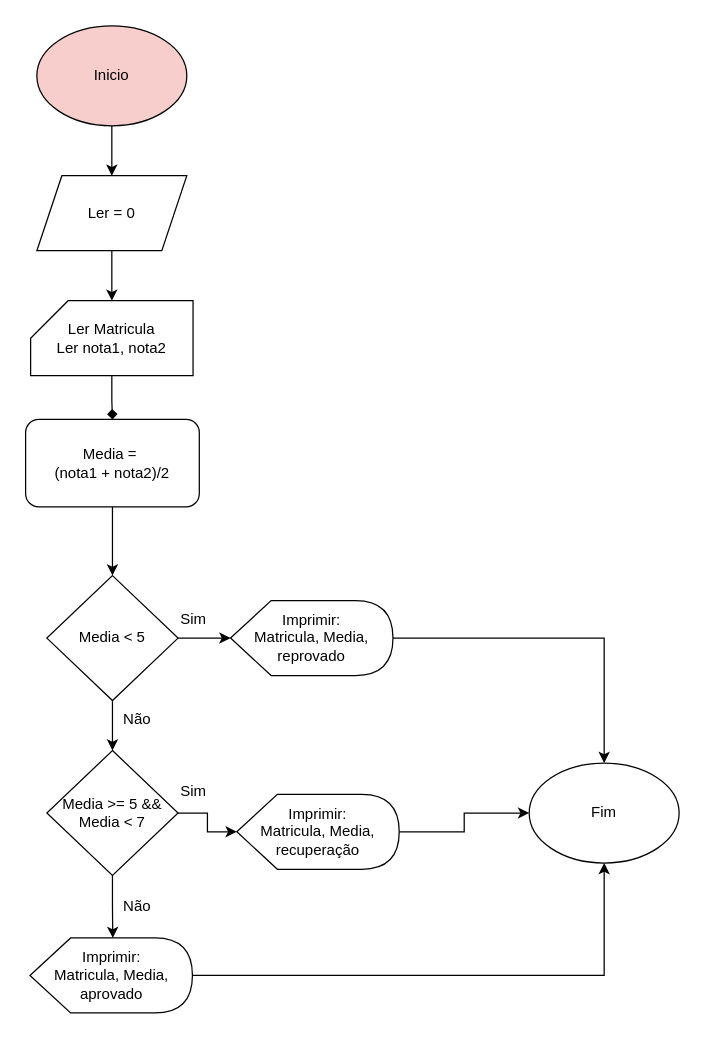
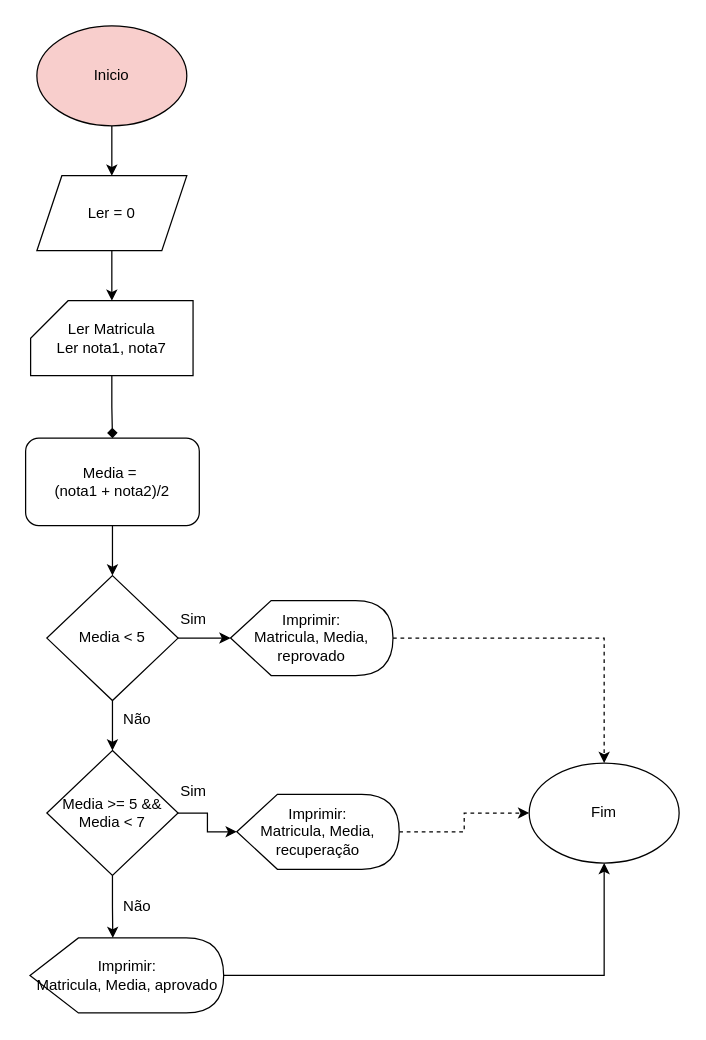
  <mxCell id="0" />
  <mxCell id="1" parent="0" />
  <mxCell id="2" value="" style="edgeStyle=orthogonalEdgeStyle;rounded=0;orthogonalLoop=1;jettySize=auto;html=1;" edge="1" parent="1" source="3" target="7"><mxGeometry relative="1" as="geometry" /></mxCell>
  <mxCell id="3" value="Inicio" style="ellipse;whiteSpace=wrap;html=1;fillColor=#f8cecc;" vertex="1" parent="1"><mxGeometry x="29" y="20" width="120" height="80" as="geometry" /></mxCell>
  <mxCell id="4" value="" style="edgeStyle=orthogonalEdgeStyle;rounded=0;orthogonalLoop=1;jettySize=auto;html=1;endArrow=diamond;" edge="1" parent="1" source="5" target="9"><mxGeometry relative="1" as="geometry" /></mxCell>
- <mxCell id="5" value="Ler Matricula&lt;div&gt;Ler nota1, nota2&lt;/div&gt;" style="shape=card;whiteSpace=wrap;html=1;" vertex="1" parent="1"><mxGeometry x="24" y="240" width="130" height="60" as="geometry" /></mxCell>
+ <mxCell id="5" value="Ler Matricula&lt;div&gt;Ler nota1, nota7&lt;/div&gt;" style="shape=card;whiteSpace=wrap;html=1;" vertex="1" parent="1"><mxGeometry x="24" y="240" width="130" height="60" as="geometry" /></mxCell>
  <mxCell id="6" value="" style="edgeStyle=orthogonalEdgeStyle;rounded=0;orthogonalLoop=1;jettySize=auto;html=1;" edge="1" parent="1" source="7" target="5"><mxGeometry relative="1" as="geometry" /></mxCell>
  <mxCell id="7" value="Ler = 0" style="shape=parallelogram;perimeter=parallelogramPerimeter;whiteSpace=wrap;html=1;fixedSize=1;" vertex="1" parent="1"><mxGeometry x="29" y="140" width="120" height="60" as="geometry" /></mxCell>
  <mxCell id="8" value="" style="edgeStyle=orthogonalEdgeStyle;rounded=0;orthogonalLoop=1;jettySize=auto;html=1;" edge="1" parent="1" source="9" target="12"><mxGeometry relative="1" as="geometry" /></mxCell>
- <mxCell id="9" value="Media =&amp;nbsp;&lt;div&gt;(nota1 + nota2)/2&lt;/div&gt;" style="rounded=1;whiteSpace=wrap;html=1;" vertex="1" parent="1"><mxGeometry x="20" y="335" width="139" height="70" as="geometry" /></mxCell>
+ <mxCell id="9" value="Media =&amp;nbsp;&lt;div&gt;(nota1 + nota2)/2&lt;/div&gt;" style="rounded=1;whiteSpace=wrap;html=1;" vertex="1" parent="1"><mxGeometry x="20" y="350" width="139" height="70" as="geometry" /></mxCell>
  <mxCell id="10" value="" style="edgeStyle=orthogonalEdgeStyle;rounded=0;orthogonalLoop=1;jettySize=auto;html=1;" edge="1" parent="1" source="12" target="14"><mxGeometry relative="1" as="geometry" /></mxCell>
  <mxCell id="11" value="" style="edgeStyle=orthogonalEdgeStyle;rounded=0;orthogonalLoop=1;jettySize=auto;html=1;" edge="1" parent="1" source="12" target="18"><mxGeometry relative="1" as="geometry" /></mxCell>
  <mxCell id="12" value="Media &amp;lt; 5" style="rhombus;whiteSpace=wrap;html=1;" vertex="1" parent="1"><mxGeometry x="37" y="460" width="105" height="100" as="geometry" /></mxCell>
- <mxCell id="13" style="edgeStyle=orthogonalEdgeStyle;rounded=0;orthogonalLoop=1;jettySize=auto;html=1;exitX=1;exitY=0.5;exitDx=0;exitDy=0;exitPerimeter=0;entryX=0.5;entryY=0;entryDx=0;entryDy=0;" edge="1" parent="1" source="14" target="26"><mxGeometry relative="1" as="geometry" /></mxCell>
+ <mxCell id="13" style="edgeStyle=orthogonalEdgeStyle;rounded=0;orthogonalLoop=1;jettySize=auto;html=1;exitX=1;exitY=0.5;exitDx=0;exitDy=0;exitPerimeter=0;entryX=0.5;entryY=0;entryDx=0;entryDy=0;dashed=1;" edge="1" parent="1" source="14" target="26"><mxGeometry relative="1" as="geometry" /></mxCell>
  <mxCell id="14" value="Imprimir:&lt;div&gt;Matricula, Media, reprovado&lt;/div&gt;" style="shape=display;whiteSpace=wrap;html=1;" vertex="1" parent="1"><mxGeometry x="184" y="480" width="130" height="60" as="geometry" /></mxCell>
  <mxCell id="15" value="Sim" style="text;html=1;align=center;verticalAlign=middle;resizable=0;points=[];autosize=1;strokeColor=none;fillColor=none;" vertex="1" parent="1"><mxGeometry x="134" y="480" width="40" height="30" as="geometry" /></mxCell>
  <mxCell id="16" value="" style="edgeStyle=orthogonalEdgeStyle;rounded=0;orthogonalLoop=1;jettySize=auto;html=1;" edge="1" parent="1" source="18" target="21"><mxGeometry relative="1" as="geometry" /></mxCell>
  <mxCell id="17" value="" style="edgeStyle=orthogonalEdgeStyle;rounded=0;orthogonalLoop=1;jettySize=auto;html=1;entryX=0;entryY=0;entryDx=66.25;entryDy=0;entryPerimeter=0;" edge="1" parent="1" source="18" target="25"><mxGeometry relative="1" as="geometry"><mxPoint x="89.5" y="740" as="targetPoint" /></mxGeometry></mxCell>
  <mxCell id="18" value="Media &amp;gt;= 5 &amp;amp;&amp;amp;&lt;div&gt;Media &amp;lt; 7&lt;/div&gt;" style="rhombus;whiteSpace=wrap;html=1;" vertex="1" parent="1"><mxGeometry x="37" y="600" width="105" height="100" as="geometry" /></mxCell>
  <mxCell id="19" value="Não" style="text;html=1;align=center;verticalAlign=middle;resizable=0;points=[];autosize=1;strokeColor=none;fillColor=none;" vertex="1" parent="1"><mxGeometry x="84" y="560" width="50" height="30" as="geometry" /></mxCell>
- <mxCell id="20" style="edgeStyle=orthogonalEdgeStyle;rounded=0;orthogonalLoop=1;jettySize=auto;html=1;exitX=1;exitY=0.5;exitDx=0;exitDy=0;exitPerimeter=0;entryX=0;entryY=0.5;entryDx=0;entryDy=0;" edge="1" parent="1" source="21" target="26"><mxGeometry relative="1" as="geometry" /></mxCell>
+ <mxCell id="20" style="edgeStyle=orthogonalEdgeStyle;rounded=0;orthogonalLoop=1;jettySize=auto;html=1;exitX=1;exitY=0.5;exitDx=0;exitDy=0;exitPerimeter=0;entryX=0;entryY=0.5;entryDx=0;entryDy=0;dashed=1;" edge="1" parent="1" source="21" target="26"><mxGeometry relative="1" as="geometry" /></mxCell>
  <mxCell id="21" value="Imprimir:&lt;div&gt;Matricula, Media, recuperação&lt;/div&gt;" style="shape=display;whiteSpace=wrap;html=1;" vertex="1" parent="1"><mxGeometry x="189" y="635" width="130" height="60" as="geometry" /></mxCell>
  <mxCell id="22" value="Sim" style="text;html=1;align=center;verticalAlign=middle;resizable=0;points=[];autosize=1;strokeColor=none;fillColor=none;" vertex="1" parent="1"><mxGeometry x="134" y="618" width="40" height="30" as="geometry" /></mxCell>
  <mxCell id="23" value="Não" style="text;html=1;align=center;verticalAlign=middle;resizable=0;points=[];autosize=1;strokeColor=none;fillColor=none;" vertex="1" parent="1"><mxGeometry x="84" y="710" width="50" height="30" as="geometry" /></mxCell>
  <mxCell id="24" style="edgeStyle=orthogonalEdgeStyle;rounded=0;orthogonalLoop=1;jettySize=auto;html=1;exitX=1;exitY=0.5;exitDx=0;exitDy=0;exitPerimeter=0;entryX=0.5;entryY=1;entryDx=0;entryDy=0;" edge="1" parent="1" source="25" target="26"><mxGeometry relative="1" as="geometry" /></mxCell>
- <mxCell id="25" value="Imprimir:&lt;div&gt;Matricula, Media, aprovado&lt;/div&gt;" style="shape=display;whiteSpace=wrap;html=1;" vertex="1" parent="1"><mxGeometry x="23.5" y="750" width="130" height="60" as="geometry" /></mxCell>
+ <mxCell id="25" value="Imprimir:&lt;div&gt;Matricula, Media, aprovado&lt;/div&gt;" style="shape=display;whiteSpace=wrap;html=1;" vertex="1" parent="1"><mxGeometry x="23.5" y="750" width="155" height="60" as="geometry" /></mxCell>
  <mxCell id="26" value="Fim" style="ellipse;whiteSpace=wrap;html=1;" vertex="1" parent="1"><mxGeometry x="423" y="610" width="120" height="80" as="geometry" /></mxCell>
